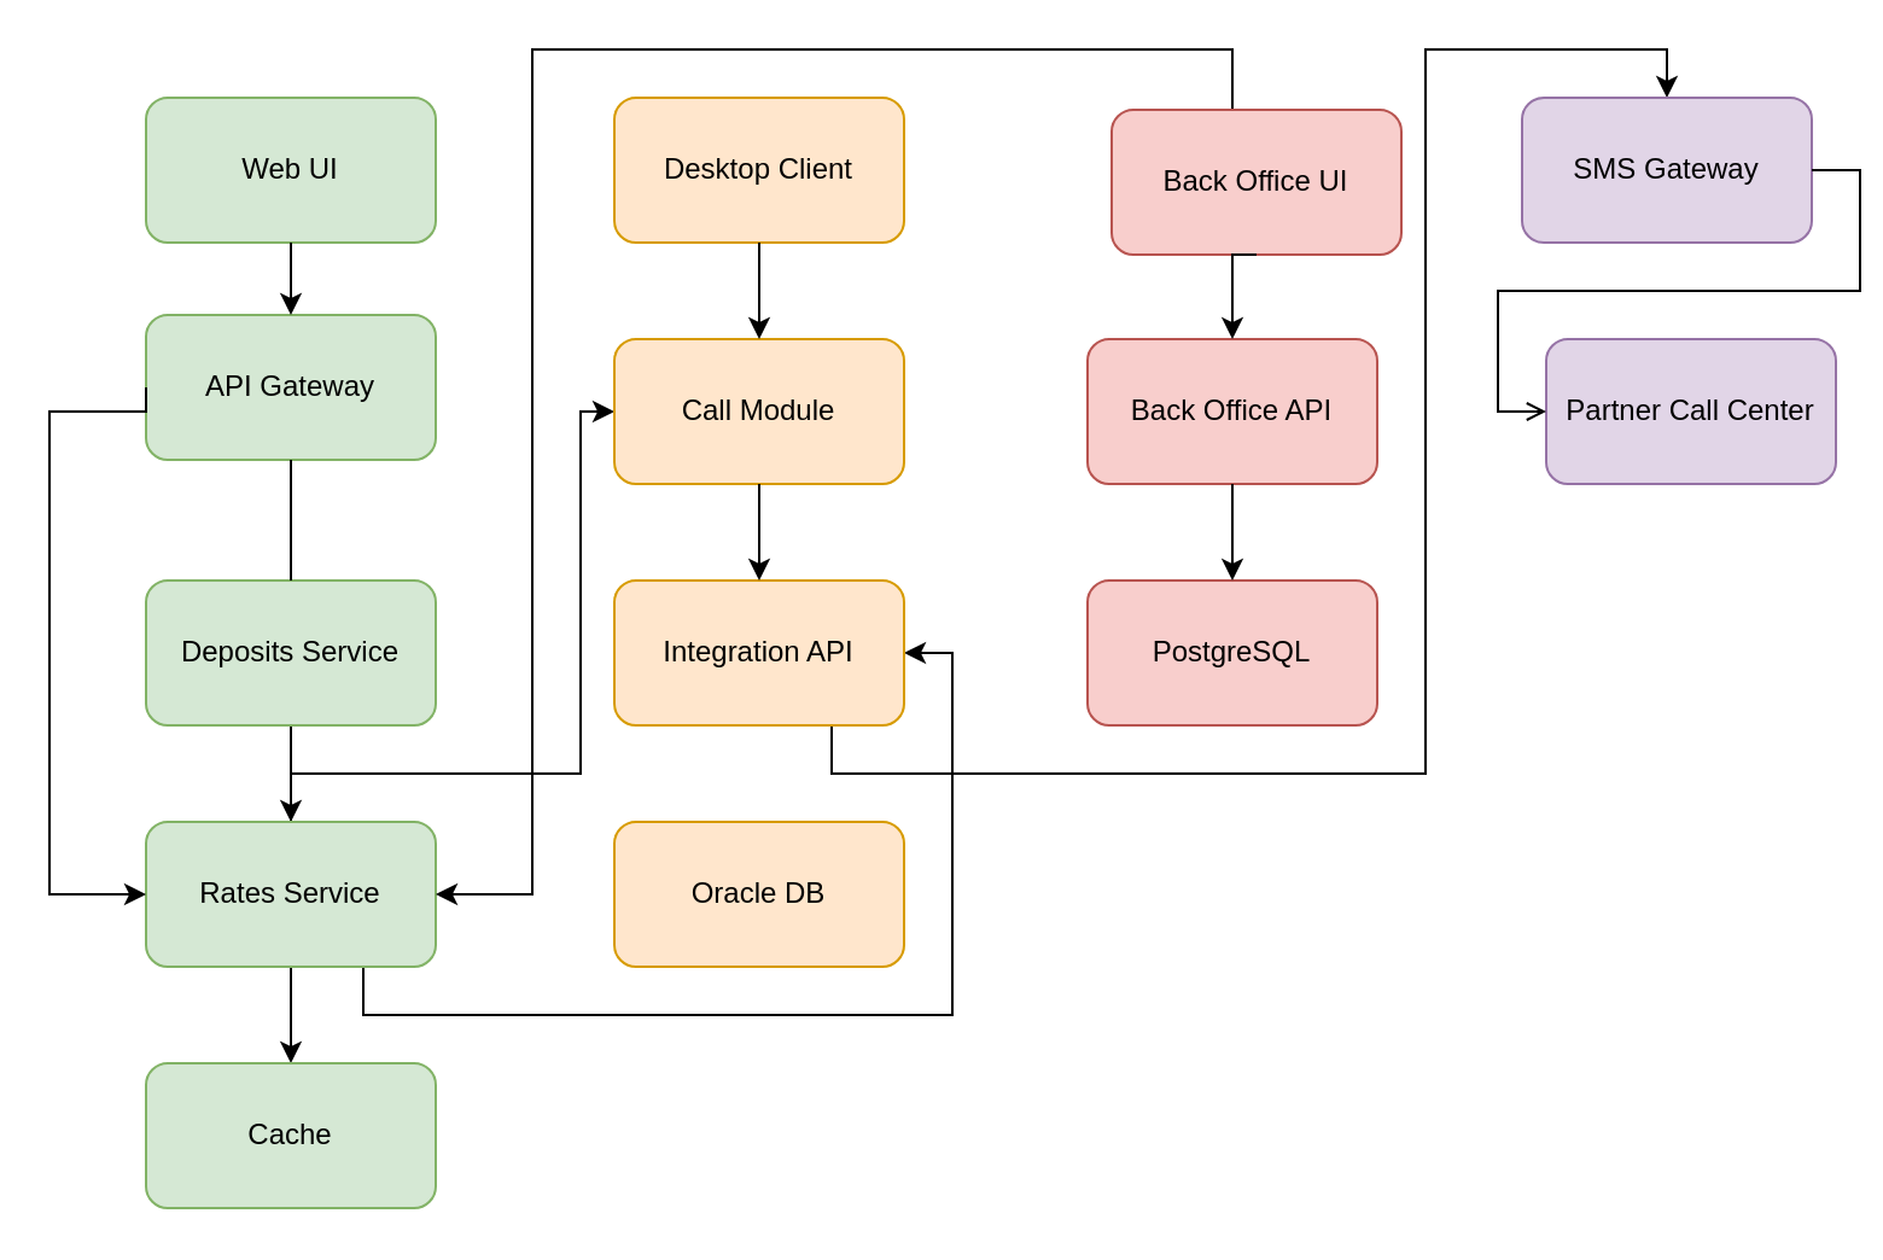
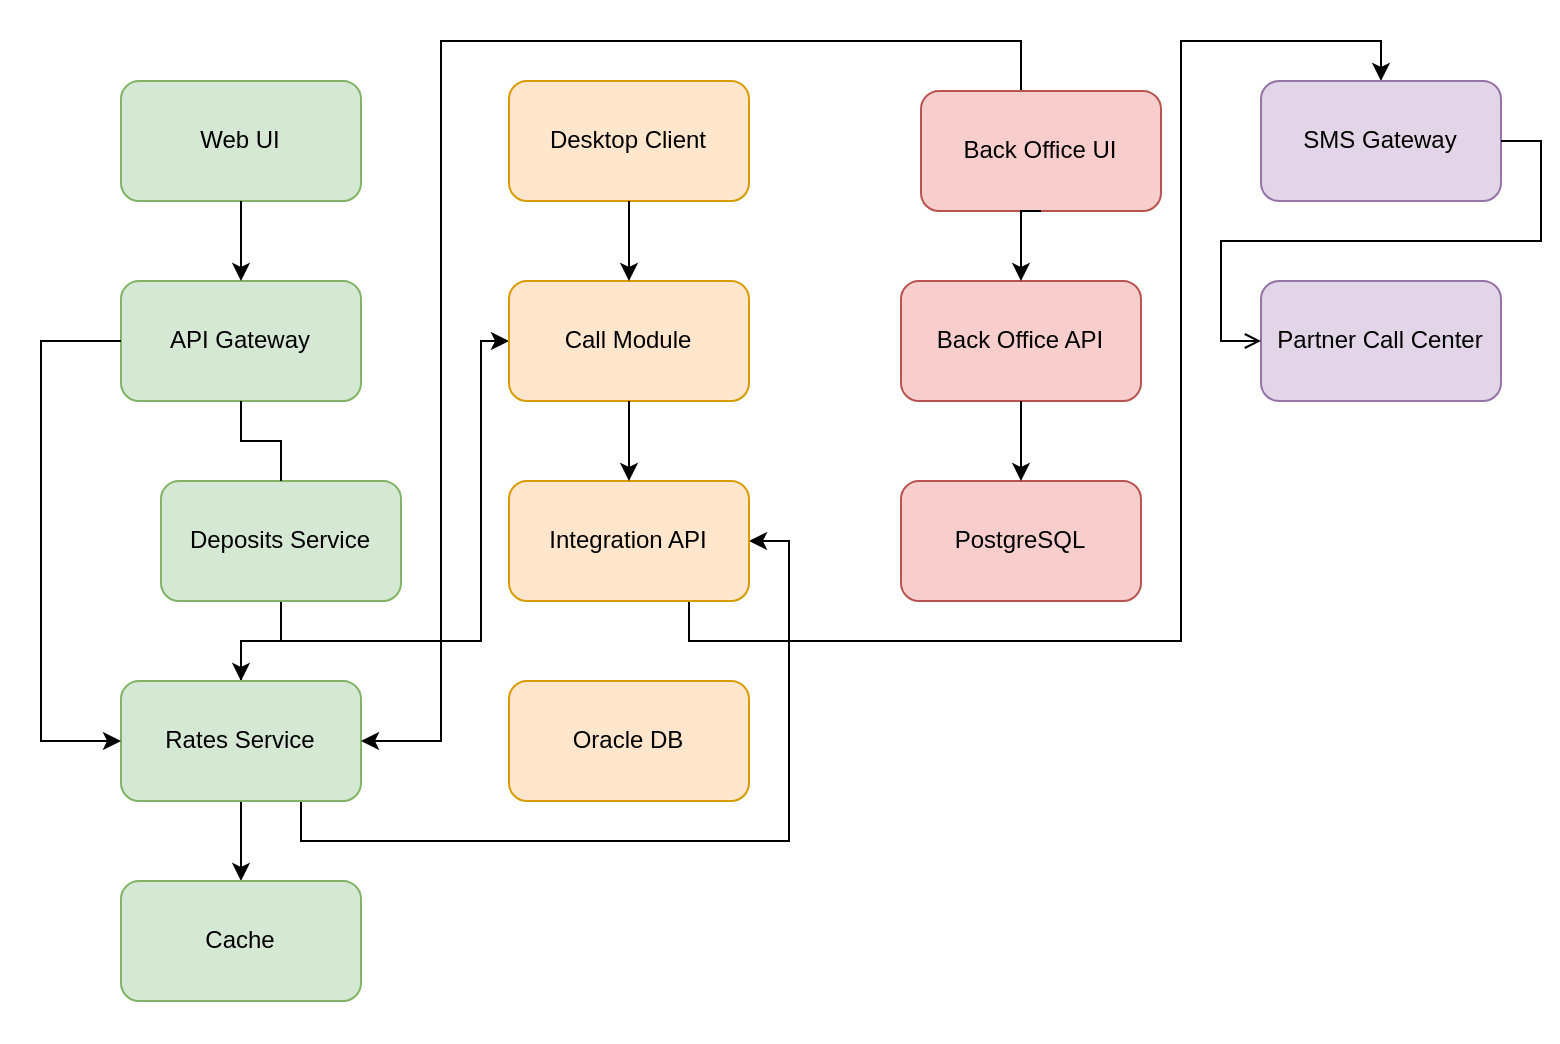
  <mxCell id="0" />
  <mxCell id="1" parent="0" />
  <mxCell id="2" value="Web UI" style="rounded=1;whiteSpace=wrap;html=1;fillColor=#d5e8d4;strokeColor=#82b366;fontSize=12;" vertex="1" parent="1"><mxGeometry x="60" y="40" width="120" height="60" as="geometry" /></mxCell>
- <mxCell id="3" value="API Gateway" style="rounded=1;whiteSpace=wrap;html=1;fillColor=#d5e8d4;strokeColor=#82b366;fontSize=12;" vertex="1" parent="1"><mxGeometry x="60" y="130" width="120" height="60" as="geometry" /></mxCell>
+ <mxCell id="3" value="API Gateway" style="rounded=1;whiteSpace=wrap;html=1;fillColor=#d5e8d4;strokeColor=#82b366;fontSize=12;" vertex="1" parent="1"><mxGeometry x="60" y="140" width="120" height="60" as="geometry" /></mxCell>
  <mxCell id="4" style="edgeStyle=orthogonalEdgeStyle;rounded=0;orthogonalLoop=1;jettySize=auto;html=1;" edge="1" parent="1" source="5" target="9"><mxGeometry relative="1" as="geometry" /></mxCell>
- <mxCell id="5" value="Deposits Service" style="rounded=1;whiteSpace=wrap;html=1;fillColor=#d5e8d4;strokeColor=#82b366;fontSize=12;" vertex="1" parent="1"><mxGeometry x="60" y="240" width="120" height="60" as="geometry" /></mxCell>
+ <mxCell id="5" value="Deposits Service" style="rounded=1;whiteSpace=wrap;html=1;fillColor=#d5e8d4;strokeColor=#82b366;fontSize=12;" vertex="1" parent="1"><mxGeometry x="80" y="240" width="120" height="60" as="geometry" /></mxCell>
  <mxCell id="6" style="edgeStyle=orthogonalEdgeStyle;rounded=0;orthogonalLoop=1;jettySize=auto;html=1;entryX=0.5;entryY=0;entryDx=0;entryDy=0;" edge="1" parent="1" source="9" target="10"><mxGeometry relative="1" as="geometry" /></mxCell>
  <mxCell id="7" style="edgeStyle=orthogonalEdgeStyle;rounded=0;orthogonalLoop=1;jettySize=auto;html=1;exitX=0.75;exitY=1;exitDx=0;exitDy=0;entryX=1;entryY=0.5;entryDx=0;entryDy=0;" edge="1" parent="1" source="9" target="14"><mxGeometry relative="1" as="geometry" /></mxCell>
  <mxCell id="8" style="edgeStyle=orthogonalEdgeStyle;rounded=0;orthogonalLoop=1;jettySize=auto;html=1;entryX=0;entryY=0.5;entryDx=0;entryDy=0;exitX=0.5;exitY=0;exitDx=0;exitDy=0;" edge="1" parent="1" source="9" target="12"><mxGeometry relative="1" as="geometry"><Array as="points"><mxPoint x="120" y="320" /><mxPoint x="240" y="320" /><mxPoint x="240" y="170" /></Array></mxGeometry></mxCell>
  <mxCell id="9" value="Rates Service" style="rounded=1;whiteSpace=wrap;html=1;fillColor=#d5e8d4;strokeColor=#82b366;fontSize=12;" vertex="1" parent="1"><mxGeometry x="60" y="340" width="120" height="60" as="geometry" /></mxCell>
  <mxCell id="10" value="Cache" style="rounded=1;whiteSpace=wrap;html=1;fillColor=#d5e8d4;strokeColor=#82b366;fontSize=12;" vertex="1" parent="1"><mxGeometry x="60" y="440" width="120" height="60" as="geometry" /></mxCell>
  <mxCell id="11" value="Desktop Client" style="rounded=1;whiteSpace=wrap;html=1;fillColor=#ffe6cc;strokeColor=#d79b00;fontSize=12;" vertex="1" parent="1"><mxGeometry x="254" y="40" width="120" height="60" as="geometry" /></mxCell>
  <mxCell id="12" value="Call Module" style="rounded=1;whiteSpace=wrap;html=1;fillColor=#ffe6cc;strokeColor=#d79b00;fontSize=12;" vertex="1" parent="1"><mxGeometry x="254" y="140" width="120" height="60" as="geometry" /></mxCell>
  <mxCell id="13" style="edgeStyle=orthogonalEdgeStyle;rounded=0;orthogonalLoop=1;jettySize=auto;html=1;exitX=0.75;exitY=1;exitDx=0;exitDy=0;entryX=0.5;entryY=0;entryDx=0;entryDy=0;" edge="1" parent="1" source="14" target="20"><mxGeometry relative="1" as="geometry"><Array as="points"><mxPoint x="344" y="320" /><mxPoint x="590" y="320" /><mxPoint x="590" y="20" /><mxPoint x="690" y="20" /></Array></mxGeometry></mxCell>
  <mxCell id="14" value="Integration API" style="rounded=1;whiteSpace=wrap;html=1;fillColor=#ffe6cc;strokeColor=#d79b00;fontSize=12;" vertex="1" parent="1"><mxGeometry x="254" y="240" width="120" height="60" as="geometry" /></mxCell>
  <mxCell id="15" value="Oracle DB" style="rounded=1;whiteSpace=wrap;html=1;fillColor=#ffe6cc;strokeColor=#d79b00;fontSize=12;" vertex="1" parent="1"><mxGeometry x="254" y="340" width="120" height="60" as="geometry" /></mxCell>
  <mxCell id="16" style="edgeStyle=orthogonalEdgeStyle;rounded=0;orthogonalLoop=1;jettySize=auto;html=1;entryX=1;entryY=0.5;entryDx=0;entryDy=0;" edge="1" parent="1" source="17" target="9"><mxGeometry relative="1" as="geometry"><Array as="points"><mxPoint x="510" y="20" /><mxPoint x="220" y="20" /><mxPoint x="220" y="370" /></Array></mxGeometry></mxCell>
  <mxCell id="17" value="Back Office UI" style="rounded=1;whiteSpace=wrap;html=1;fillColor=#f8cecc;strokeColor=#b85450;fontSize=12;" vertex="1" parent="1"><mxGeometry x="460" y="45" width="120" height="60" as="geometry" /></mxCell>
  <mxCell id="18" value="Back Office API" style="rounded=1;whiteSpace=wrap;html=1;fillColor=#f8cecc;strokeColor=#b85450;fontSize=12;" vertex="1" parent="1"><mxGeometry x="450" y="140" width="120" height="60" as="geometry" /></mxCell>
  <mxCell id="19" value="PostgreSQL" style="rounded=1;whiteSpace=wrap;html=1;fillColor=#f8cecc;strokeColor=#b85450;fontSize=12;" vertex="1" parent="1"><mxGeometry x="450" y="240" width="120" height="60" as="geometry" /></mxCell>
  <mxCell id="20" value="SMS Gateway" style="rounded=1;whiteSpace=wrap;html=1;fillColor=#e1d5e7;strokeColor=#9673a6;fontSize=12;" vertex="1" parent="1"><mxGeometry x="630" y="40" width="120" height="60" as="geometry" /></mxCell>
- <mxCell id="21" value="Partner Call Center" style="rounded=1;whiteSpace=wrap;html=1;fillColor=#e1d5e7;strokeColor=#9673a6;fontSize=12;" vertex="1" parent="1"><mxGeometry x="640" y="140" width="120" height="60" as="geometry" /></mxCell>
+ <mxCell id="21" value="Partner Call Center" style="rounded=1;whiteSpace=wrap;html=1;fillColor=#e1d5e7;strokeColor=#9673a6;fontSize=12;" vertex="1" parent="1"><mxGeometry x="630" y="140" width="120" height="60" as="geometry" /></mxCell>
  <mxCell id="22" value="" style="edgeStyle=orthogonalEdgeStyle;rounded=0;orthogonalLoop=1;jettySize=auto;html=1;exitX=0.5;exitY=1;exitDx=0;exitDy=0;entryX=0.5;entryY=0;entryDx=0;entryDy=0;" edge="1" parent="1" source="2" target="3"><mxGeometry relative="1" as="geometry" /></mxCell>
  <mxCell id="23" value="" style="edgeStyle=orthogonalEdgeStyle;rounded=0;orthogonalLoop=1;jettySize=auto;html=1;exitX=0.5;exitY=1;exitDx=0;exitDy=0;entryX=0.5;entryY=0;entryDx=0;entryDy=0;endArrow=none;" edge="1" parent="1" source="3" target="5"><mxGeometry relative="1" as="geometry" /></mxCell>
  <mxCell id="24" value="" style="edgeStyle=orthogonalEdgeStyle;rounded=0;orthogonalLoop=1;jettySize=auto;html=1;exitX=0;exitY=0.5;exitDx=0;exitDy=0;entryX=0;entryY=0.5;entryDx=0;entryDy=0;" edge="1" parent="1" source="3" target="9"><mxGeometry relative="1" as="geometry"><Array as="points"><mxPoint x="20" y="170" /><mxPoint x="20" y="370" /></Array></mxGeometry></mxCell>
  <mxCell id="25" value="" style="edgeStyle=orthogonalEdgeStyle;rounded=0;orthogonalLoop=1;jettySize=auto;html=1;exitX=0.5;exitY=1;exitDx=0;exitDy=0;entryX=0.5;entryY=0;entryDx=0;entryDy=0;" edge="1" parent="1" source="11" target="12"><mxGeometry relative="1" as="geometry" /></mxCell>
  <mxCell id="26" value="" style="edgeStyle=orthogonalEdgeStyle;rounded=0;orthogonalLoop=1;jettySize=auto;html=1;exitX=0.5;exitY=1;exitDx=0;exitDy=0;entryX=0.5;entryY=0;entryDx=0;entryDy=0;" edge="1" parent="1" source="12" target="14"><mxGeometry relative="1" as="geometry" /></mxCell>
  <mxCell id="27" value="" style="edgeStyle=orthogonalEdgeStyle;rounded=0;orthogonalLoop=1;jettySize=auto;html=1;exitX=0.5;exitY=1;exitDx=0;exitDy=0;entryX=0.5;entryY=0;entryDx=0;entryDy=0;" edge="1" parent="1" source="17" target="18"><mxGeometry relative="1" as="geometry" /></mxCell>
  <mxCell id="28" value="" style="edgeStyle=orthogonalEdgeStyle;rounded=0;orthogonalLoop=1;jettySize=auto;html=1;exitX=0.5;exitY=1;exitDx=0;exitDy=0;entryX=0.5;entryY=0;entryDx=0;entryDy=0;" edge="1" parent="1" source="18" target="19"><mxGeometry relative="1" as="geometry" /></mxCell>
  <mxCell id="29" value="" style="edgeStyle=orthogonalEdgeStyle;rounded=0;orthogonalLoop=1;jettySize=auto;html=1;exitX=1;exitY=0.5;exitDx=0;exitDy=0;entryX=0;entryY=0.5;entryDx=0;entryDy=0;endArrow=open;" edge="1" parent="1" source="20" target="21"><mxGeometry relative="1" as="geometry" /></mxCell>
